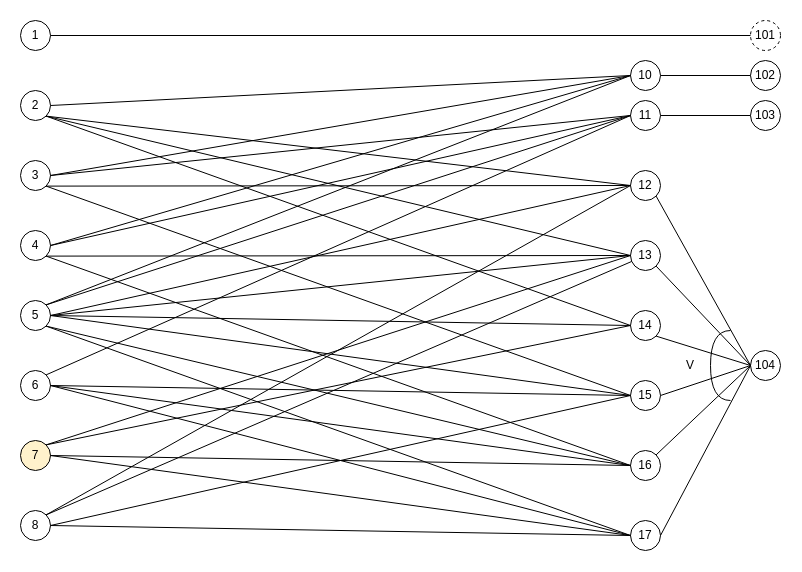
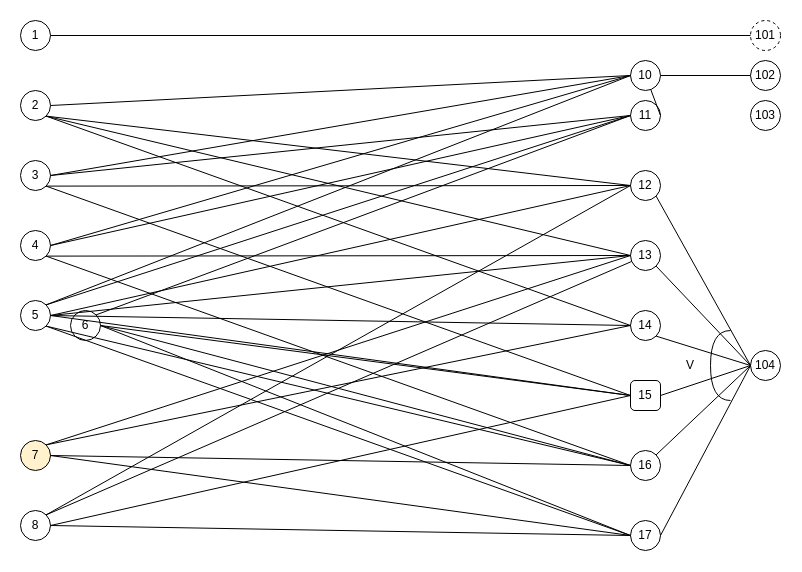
  <mxCell id="0" />
  <mxCell id="1" parent="0" />
  <mxCell id="2" value="1" style="ellipse;whiteSpace=wrap;html=1;aspect=fixed;" vertex="1" parent="1"><mxGeometry x="20" y="20" width="30" height="30" as="geometry" /></mxCell>
  <mxCell id="3" value="2" style="ellipse;whiteSpace=wrap;html=1;aspect=fixed;" vertex="1" parent="1"><mxGeometry x="20" y="90" width="30" height="30" as="geometry" /></mxCell>
  <mxCell id="4" value="3" style="ellipse;whiteSpace=wrap;html=1;aspect=fixed;" vertex="1" parent="1"><mxGeometry x="20" y="160" width="30" height="30" as="geometry" /></mxCell>
  <mxCell id="5" value="4" style="ellipse;whiteSpace=wrap;html=1;aspect=fixed;" vertex="1" parent="1"><mxGeometry x="20" y="230" width="30" height="30" as="geometry" /></mxCell>
  <mxCell id="6" value="5" style="ellipse;whiteSpace=wrap;html=1;aspect=fixed;" vertex="1" parent="1"><mxGeometry x="20" y="300" width="30" height="30" as="geometry" /></mxCell>
- <mxCell id="7" value="6" style="ellipse;whiteSpace=wrap;html=1;aspect=fixed;" vertex="1" parent="1"><mxGeometry x="20" y="370" width="30" height="30" as="geometry" /></mxCell>
+ <mxCell id="7" value="6" style="ellipse;whiteSpace=wrap;html=1;aspect=fixed;" vertex="1" parent="1"><mxGeometry x="70" y="310" width="30" height="30" as="geometry" /></mxCell>
  <mxCell id="8" value="7" style="ellipse;whiteSpace=wrap;html=1;aspect=fixed;fillColor=#fff2cc;" vertex="1" parent="1"><mxGeometry x="20" y="440" width="30" height="30" as="geometry" /></mxCell>
  <mxCell id="9" value="8" style="ellipse;whiteSpace=wrap;html=1;aspect=fixed;" vertex="1" parent="1"><mxGeometry x="20" y="510" width="30" height="30" as="geometry" /></mxCell>
  <mxCell id="10" value="101" style="ellipse;whiteSpace=wrap;html=1;aspect=fixed;dashed=1;" vertex="1" parent="1"><mxGeometry x="750" y="20" width="30" height="30" as="geometry" /></mxCell>
  <mxCell id="11" value="102" style="ellipse;whiteSpace=wrap;html=1;aspect=fixed;" vertex="1" parent="1"><mxGeometry x="750" y="60" width="30" height="30" as="geometry" /></mxCell>
  <mxCell id="12" value="103" style="ellipse;whiteSpace=wrap;html=1;aspect=fixed;" vertex="1" parent="1"><mxGeometry x="750" y="100" width="30" height="30" as="geometry" /></mxCell>
  <mxCell id="13" value="" style="endArrow=none;html=1;exitX=1;exitY=0.5;exitDx=0;exitDy=0;entryX=0;entryY=0.5;entryDx=0;entryDy=0;" edge="1" parent="1" source="2" target="10"><mxGeometry width="50" height="50" relative="1" as="geometry"><mxPoint x="370" y="290" as="sourcePoint" /><mxPoint x="420" y="240" as="targetPoint" /></mxGeometry></mxCell>
  <mxCell id="14" value="10" style="ellipse;whiteSpace=wrap;html=1;aspect=fixed;" vertex="1" parent="1"><mxGeometry x="630" y="60" width="30" height="30" as="geometry" /></mxCell>
  <mxCell id="15" value="" style="endArrow=none;html=1;exitX=1;exitY=0;exitDx=0;exitDy=0;entryX=0;entryY=0.5;entryDx=0;entryDy=0;" edge="1" parent="1" source="6" target="14"><mxGeometry width="50" height="50" relative="1" as="geometry"><mxPoint x="370" y="290" as="sourcePoint" /><mxPoint x="420" y="240" as="targetPoint" /></mxGeometry></mxCell>
  <mxCell id="16" value="" style="endArrow=none;html=1;exitX=1;exitY=0.5;exitDx=0;exitDy=0;entryX=0;entryY=0.5;entryDx=0;entryDy=0;" edge="1" parent="1" source="3" target="14"><mxGeometry width="50" height="50" relative="1" as="geometry"><mxPoint x="370" y="290" as="sourcePoint" /><mxPoint x="420" y="240" as="targetPoint" /></mxGeometry></mxCell>
  <mxCell id="17" value="" style="endArrow=none;html=1;exitX=1;exitY=0.5;exitDx=0;exitDy=0;entryX=0;entryY=0.5;entryDx=0;entryDy=0;" edge="1" parent="1" source="4" target="14"><mxGeometry width="50" height="50" relative="1" as="geometry"><mxPoint x="370" y="290" as="sourcePoint" /><mxPoint x="420" y="240" as="targetPoint" /></mxGeometry></mxCell>
  <mxCell id="18" value="" style="endArrow=none;html=1;exitX=1;exitY=0.5;exitDx=0;exitDy=0;entryX=0;entryY=0.5;entryDx=0;entryDy=0;" edge="1" parent="1" source="5" target="14"><mxGeometry width="50" height="50" relative="1" as="geometry"><mxPoint x="370" y="290" as="sourcePoint" /><mxPoint x="420" y="240" as="targetPoint" /></mxGeometry></mxCell>
  <mxCell id="19" value="" style="endArrow=none;html=1;exitX=1;exitY=0.5;exitDx=0;exitDy=0;entryX=0;entryY=0.5;entryDx=0;entryDy=0;" edge="1" parent="1" source="14" target="11"><mxGeometry width="50" height="50" relative="1" as="geometry"><mxPoint x="570" y="290" as="sourcePoint" /><mxPoint x="620" y="240" as="targetPoint" /></mxGeometry></mxCell>
  <mxCell id="20" value="11" style="ellipse;whiteSpace=wrap;html=1;aspect=fixed;" vertex="1" parent="1"><mxGeometry x="630" y="100" width="30" height="30" as="geometry" /></mxCell>
  <mxCell id="21" value="" style="endArrow=none;html=1;exitX=1;exitY=0;exitDx=0;exitDy=0;entryX=0;entryY=0.5;entryDx=0;entryDy=0;" edge="1" parent="1" source="6" target="20"><mxGeometry width="50" height="50" relative="1" as="geometry"><mxPoint x="370" y="290" as="sourcePoint" /><mxPoint x="420" y="240" as="targetPoint" /></mxGeometry></mxCell>
  <mxCell id="22" value="" style="endArrow=none;html=1;exitX=1;exitY=0;exitDx=0;exitDy=0;entryX=0;entryY=0.5;entryDx=0;entryDy=0;" edge="1" parent="1" source="7" target="20"><mxGeometry width="50" height="50" relative="1" as="geometry"><mxPoint x="370" y="290" as="sourcePoint" /><mxPoint x="420" y="240" as="targetPoint" /></mxGeometry></mxCell>
  <mxCell id="23" value="" style="endArrow=none;html=1;exitX=1;exitY=0.5;exitDx=0;exitDy=0;entryX=0;entryY=0.5;entryDx=0;entryDy=0;" edge="1" parent="1" source="4" target="20"><mxGeometry width="50" height="50" relative="1" as="geometry"><mxPoint x="370" y="290" as="sourcePoint" /><mxPoint x="420" y="240" as="targetPoint" /></mxGeometry></mxCell>
  <mxCell id="24" value="" style="endArrow=none;html=1;exitX=1;exitY=0.5;exitDx=0;exitDy=0;entryX=0;entryY=0.5;entryDx=0;entryDy=0;" edge="1" parent="1" source="5" target="20"><mxGeometry width="50" height="50" relative="1" as="geometry"><mxPoint x="370" y="290" as="sourcePoint" /><mxPoint x="420" y="240" as="targetPoint" /></mxGeometry></mxCell>
- <mxCell id="25" value="" style="endArrow=none;html=1;exitX=1;exitY=0.5;exitDx=0;exitDy=0;entryX=0;entryY=0.5;entryDx=0;entryDy=0;" edge="1" parent="1" source="20" target="12"><mxGeometry width="50" height="50" relative="1" as="geometry"><mxPoint x="370" y="290" as="sourcePoint" /><mxPoint x="420" y="240" as="targetPoint" /></mxGeometry></mxCell>
+ <mxCell id="25" value="" style="endArrow=none;html=1;exitX=1;exitY=0.5;exitDx=0;exitDy=0;" edge="1" parent="1" source="20" target="14"><mxGeometry width="50" height="50" relative="1" as="geometry"><mxPoint x="370" y="290" as="sourcePoint" /><mxPoint x="420" y="240" as="targetPoint" /></mxGeometry></mxCell>
  <mxCell id="26" value="12" style="ellipse;whiteSpace=wrap;html=1;aspect=fixed;" vertex="1" parent="1"><mxGeometry x="630" y="170" width="30" height="30" as="geometry" /></mxCell>
  <mxCell id="27" value="13" style="ellipse;whiteSpace=wrap;html=1;aspect=fixed;" vertex="1" parent="1"><mxGeometry x="630" y="240" width="30" height="30" as="geometry" /></mxCell>
  <mxCell id="28" value="14" style="ellipse;whiteSpace=wrap;html=1;aspect=fixed;" vertex="1" parent="1"><mxGeometry x="630" y="310" width="30" height="30" as="geometry" /></mxCell>
- <mxCell id="29" value="15" style="ellipse;whiteSpace=wrap;html=1;aspect=fixed;" vertex="1" parent="1"><mxGeometry x="630" y="380" width="30" height="30" as="geometry" /></mxCell>
+ <mxCell id="29" value="15" style="whiteSpace=wrap;html=1;aspect=fixed;rounded=1;" vertex="1" parent="1"><mxGeometry x="630" y="380" width="30" height="30" as="geometry" /></mxCell>
  <mxCell id="30" value="16" style="ellipse;whiteSpace=wrap;html=1;aspect=fixed;" vertex="1" parent="1"><mxGeometry x="630" y="450" width="30" height="30" as="geometry" /></mxCell>
  <mxCell id="31" value="17" style="ellipse;whiteSpace=wrap;html=1;aspect=fixed;" vertex="1" parent="1"><mxGeometry x="630" y="520" width="30" height="30" as="geometry" /></mxCell>
  <mxCell id="32" value="104" style="ellipse;whiteSpace=wrap;html=1;aspect=fixed;" vertex="1" parent="1"><mxGeometry x="750" y="350" width="30" height="30" as="geometry" /></mxCell>
  <mxCell id="33" value="" style="endArrow=none;html=1;exitX=1;exitY=0.5;exitDx=0;exitDy=0;entryX=0;entryY=0.5;entryDx=0;entryDy=0;" edge="1" parent="1" source="6" target="26"><mxGeometry width="50" height="50" relative="1" as="geometry"><mxPoint x="370" y="290" as="sourcePoint" /><mxPoint x="420" y="240" as="targetPoint" /></mxGeometry></mxCell>
  <mxCell id="34" value="" style="endArrow=none;html=1;exitX=1;exitY=1;exitDx=0;exitDy=0;entryX=0;entryY=0.5;entryDx=0;entryDy=0;" edge="1" parent="1" source="3" target="26"><mxGeometry width="50" height="50" relative="1" as="geometry"><mxPoint x="370" y="290" as="sourcePoint" /><mxPoint x="420" y="240" as="targetPoint" /></mxGeometry></mxCell>
  <mxCell id="35" value="" style="endArrow=none;html=1;exitX=1;exitY=1;exitDx=0;exitDy=0;entryX=0;entryY=0.5;entryDx=0;entryDy=0;" edge="1" parent="1" source="4" target="26"><mxGeometry width="50" height="50" relative="1" as="geometry"><mxPoint x="370" y="290" as="sourcePoint" /><mxPoint x="420" y="240" as="targetPoint" /></mxGeometry></mxCell>
  <mxCell id="36" value="" style="endArrow=none;html=1;exitX=1;exitY=0;exitDx=0;exitDy=0;entryX=0;entryY=0.5;entryDx=0;entryDy=0;" edge="1" parent="1" source="9" target="26"><mxGeometry width="50" height="50" relative="1" as="geometry"><mxPoint x="370" y="290" as="sourcePoint" /><mxPoint x="420" y="240" as="targetPoint" /></mxGeometry></mxCell>
  <mxCell id="37" value="" style="endArrow=none;html=1;exitX=1;exitY=1;exitDx=0;exitDy=0;entryX=0;entryY=0.5;entryDx=0;entryDy=0;" edge="1" parent="1" source="26" target="32"><mxGeometry width="50" height="50" relative="1" as="geometry"><mxPoint x="370" y="290" as="sourcePoint" /><mxPoint x="420" y="240" as="targetPoint" /></mxGeometry></mxCell>
  <mxCell id="38" value="" style="endArrow=none;html=1;exitX=1;exitY=0.5;exitDx=0;exitDy=0;entryX=0;entryY=0.5;entryDx=0;entryDy=0;" edge="1" parent="1" source="6" target="27"><mxGeometry width="50" height="50" relative="1" as="geometry"><mxPoint x="370" y="290" as="sourcePoint" /><mxPoint x="420" y="240" as="targetPoint" /></mxGeometry></mxCell>
  <mxCell id="39" value="" style="endArrow=none;html=1;exitX=1;exitY=1;exitDx=0;exitDy=0;entryX=0;entryY=0.5;entryDx=0;entryDy=0;" edge="1" parent="1" source="3" target="27"><mxGeometry width="50" height="50" relative="1" as="geometry"><mxPoint x="370" y="290" as="sourcePoint" /><mxPoint x="420" y="240" as="targetPoint" /></mxGeometry></mxCell>
  <mxCell id="40" value="" style="endArrow=none;html=1;exitX=1;exitY=0;exitDx=0;exitDy=0;entryX=0;entryY=0.5;entryDx=0;entryDy=0;" edge="1" parent="1" source="8" target="27"><mxGeometry width="50" height="50" relative="1" as="geometry"><mxPoint x="370" y="290" as="sourcePoint" /><mxPoint x="420" y="240" as="targetPoint" /></mxGeometry></mxCell>
  <mxCell id="41" value="" style="endArrow=none;html=1;exitX=1;exitY=1;exitDx=0;exitDy=0;entryX=0;entryY=0.5;entryDx=0;entryDy=0;" edge="1" parent="1" source="5" target="27"><mxGeometry width="50" height="50" relative="1" as="geometry"><mxPoint x="370" y="290" as="sourcePoint" /><mxPoint x="420" y="240" as="targetPoint" /></mxGeometry></mxCell>
  <mxCell id="42" value="" style="endArrow=none;html=1;exitX=0;exitY=0.5;exitDx=0;exitDy=0;entryX=1;entryY=1;entryDx=0;entryDy=0;" edge="1" parent="1" source="32" target="27"><mxGeometry width="50" height="50" relative="1" as="geometry"><mxPoint x="370" y="290" as="sourcePoint" /><mxPoint x="420" y="240" as="targetPoint" /></mxGeometry></mxCell>
  <mxCell id="43" value="" style="endArrow=none;html=1;exitX=1;exitY=0.5;exitDx=0;exitDy=0;entryX=0;entryY=0.5;entryDx=0;entryDy=0;" edge="1" parent="1" source="31" target="32"><mxGeometry width="50" height="50" relative="1" as="geometry"><mxPoint x="370" y="290" as="sourcePoint" /><mxPoint x="420" y="240" as="targetPoint" /></mxGeometry></mxCell>
  <mxCell id="44" value="" style="endArrow=none;html=1;exitX=1;exitY=0;exitDx=0;exitDy=0;entryX=0;entryY=0.5;entryDx=0;entryDy=0;" edge="1" parent="1" source="30" target="32"><mxGeometry width="50" height="50" relative="1" as="geometry"><mxPoint x="370" y="290" as="sourcePoint" /><mxPoint x="420" y="240" as="targetPoint" /></mxGeometry></mxCell>
  <mxCell id="45" value="" style="endArrow=none;html=1;exitX=1;exitY=0.5;exitDx=0;exitDy=0;entryX=0;entryY=0.5;entryDx=0;entryDy=0;" edge="1" parent="1" source="29" target="32"><mxGeometry width="50" height="50" relative="1" as="geometry"><mxPoint x="370" y="290" as="sourcePoint" /><mxPoint x="420" y="240" as="targetPoint" /></mxGeometry></mxCell>
  <mxCell id="46" value="" style="endArrow=none;html=1;exitX=1;exitY=1;exitDx=0;exitDy=0;entryX=0;entryY=0.5;entryDx=0;entryDy=0;" edge="1" parent="1" source="28" target="32"><mxGeometry width="50" height="50" relative="1" as="geometry"><mxPoint x="370" y="290" as="sourcePoint" /><mxPoint x="420" y="240" as="targetPoint" /></mxGeometry></mxCell>
  <mxCell id="47" value="" style="endArrow=none;html=1;exitX=1;exitY=0.5;exitDx=0;exitDy=0;entryX=0;entryY=0.5;entryDx=0;entryDy=0;" edge="1" parent="1" source="6" target="28"><mxGeometry width="50" height="50" relative="1" as="geometry"><mxPoint x="370" y="290" as="sourcePoint" /><mxPoint x="420" y="240" as="targetPoint" /></mxGeometry></mxCell>
  <mxCell id="48" value="" style="endArrow=none;html=1;exitX=1;exitY=1;exitDx=0;exitDy=0;entryX=0;entryY=0.5;entryDx=0;entryDy=0;" edge="1" parent="1" source="3" target="28"><mxGeometry width="50" height="50" relative="1" as="geometry"><mxPoint x="370" y="290" as="sourcePoint" /><mxPoint x="420" y="240" as="targetPoint" /></mxGeometry></mxCell>
  <mxCell id="49" value="" style="endArrow=none;html=1;exitX=1;exitY=0;exitDx=0;exitDy=0;entryX=0;entryY=0.5;entryDx=0;entryDy=0;" edge="1" parent="1" source="8" target="28"><mxGeometry width="50" height="50" relative="1" as="geometry"><mxPoint x="370" y="290" as="sourcePoint" /><mxPoint x="420" y="240" as="targetPoint" /></mxGeometry></mxCell>
  <mxCell id="50" value="" style="endArrow=none;html=1;exitX=1;exitY=0;exitDx=0;exitDy=0;" edge="1" parent="1" source="9" target="27"><mxGeometry width="50" height="50" relative="1" as="geometry"><mxPoint x="380" y="300" as="sourcePoint" /><mxPoint x="430" y="250" as="targetPoint" /></mxGeometry></mxCell>
  <mxCell id="51" value="" style="endArrow=none;html=1;exitX=1;exitY=0.5;exitDx=0;exitDy=0;entryX=0;entryY=0.5;entryDx=0;entryDy=0;" edge="1" parent="1" source="6" target="29"><mxGeometry width="50" height="50" relative="1" as="geometry"><mxPoint x="390" y="310" as="sourcePoint" /><mxPoint x="440" y="260" as="targetPoint" /></mxGeometry></mxCell>
  <mxCell id="52" value="" style="endArrow=none;html=1;exitX=1;exitY=0.5;exitDx=0;exitDy=0;entryX=0;entryY=0.5;entryDx=0;entryDy=0;" edge="1" parent="1" source="7" target="29"><mxGeometry width="50" height="50" relative="1" as="geometry"><mxPoint x="400" y="320" as="sourcePoint" /><mxPoint x="450" y="270" as="targetPoint" /></mxGeometry></mxCell>
  <mxCell id="53" value="" style="endArrow=none;html=1;exitX=1;exitY=1;exitDx=0;exitDy=0;entryX=0;entryY=0.5;entryDx=0;entryDy=0;" edge="1" parent="1" source="4" target="29"><mxGeometry width="50" height="50" relative="1" as="geometry"><mxPoint x="410" y="330" as="sourcePoint" /><mxPoint x="460" y="280" as="targetPoint" /></mxGeometry></mxCell>
  <mxCell id="54" value="" style="endArrow=none;html=1;exitX=1;exitY=0.5;exitDx=0;exitDy=0;entryX=0;entryY=0.5;entryDx=0;entryDy=0;" edge="1" parent="1" source="9" target="29"><mxGeometry width="50" height="50" relative="1" as="geometry"><mxPoint x="420" y="340" as="sourcePoint" /><mxPoint x="470" y="290" as="targetPoint" /></mxGeometry></mxCell>
  <mxCell id="55" value="" style="endArrow=none;html=1;exitX=1;exitY=1;exitDx=0;exitDy=0;entryX=0;entryY=0.5;entryDx=0;entryDy=0;" edge="1" parent="1" source="6" target="30"><mxGeometry width="50" height="50" relative="1" as="geometry"><mxPoint x="430" y="350" as="sourcePoint" /><mxPoint x="480" y="300" as="targetPoint" /></mxGeometry></mxCell>
  <mxCell id="56" value="" style="endArrow=none;html=1;exitX=1;exitY=0.5;exitDx=0;exitDy=0;entryX=0;entryY=0.5;entryDx=0;entryDy=0;" edge="1" parent="1" source="7" target="30"><mxGeometry width="50" height="50" relative="1" as="geometry"><mxPoint x="440" y="360" as="sourcePoint" /><mxPoint x="490" y="310" as="targetPoint" /></mxGeometry></mxCell>
  <mxCell id="57" value="" style="endArrow=none;html=1;exitX=1;exitY=0.5;exitDx=0;exitDy=0;entryX=0;entryY=0.5;entryDx=0;entryDy=0;" edge="1" parent="1" source="8" target="30"><mxGeometry width="50" height="50" relative="1" as="geometry"><mxPoint x="450" y="370" as="sourcePoint" /><mxPoint x="500" y="320" as="targetPoint" /></mxGeometry></mxCell>
  <mxCell id="58" value="" style="endArrow=none;html=1;exitX=1;exitY=1;exitDx=0;exitDy=0;entryX=0;entryY=0.5;entryDx=0;entryDy=0;" edge="1" parent="1" source="5" target="30"><mxGeometry width="50" height="50" relative="1" as="geometry"><mxPoint x="50" y="170" as="sourcePoint" /><mxPoint x="510" y="330" as="targetPoint" /></mxGeometry></mxCell>
  <mxCell id="59" value="" style="endArrow=none;html=1;exitX=1;exitY=1;exitDx=0;exitDy=0;entryX=0;entryY=0.5;entryDx=0;entryDy=0;" edge="1" parent="1" source="6" target="31"><mxGeometry width="50" height="50" relative="1" as="geometry"><mxPoint x="470" y="390" as="sourcePoint" /><mxPoint x="520" y="340" as="targetPoint" /></mxGeometry></mxCell>
  <mxCell id="60" value="" style="endArrow=none;html=1;exitX=1;exitY=0.5;exitDx=0;exitDy=0;entryX=0;entryY=0.5;entryDx=0;entryDy=0;" edge="1" parent="1" source="7" target="31"><mxGeometry width="50" height="50" relative="1" as="geometry"><mxPoint x="480" y="400" as="sourcePoint" /><mxPoint x="530" y="350" as="targetPoint" /></mxGeometry></mxCell>
  <mxCell id="61" value="" style="endArrow=none;html=1;exitX=1;exitY=0.5;exitDx=0;exitDy=0;entryX=0;entryY=0.5;entryDx=0;entryDy=0;" edge="1" parent="1" source="8" target="31"><mxGeometry width="50" height="50" relative="1" as="geometry"><mxPoint x="490" y="410" as="sourcePoint" /><mxPoint x="540" y="360" as="targetPoint" /></mxGeometry></mxCell>
  <mxCell id="62" value="" style="endArrow=none;html=1;exitX=1;exitY=0.5;exitDx=0;exitDy=0;entryX=0;entryY=0.5;entryDx=0;entryDy=0;" edge="1" parent="1" source="9" target="31"><mxGeometry width="50" height="50" relative="1" as="geometry"><mxPoint x="500" y="420" as="sourcePoint" /><mxPoint x="550" y="370" as="targetPoint" /></mxGeometry></mxCell>
  <mxCell id="63" value="" style="endArrow=none;html=1;rounded=1;jumpStyle=none;targetPerimeterSpacing=5;shadow=0;comic=0;edgeStyle=orthogonalEdgeStyle;curved=1;" edge="1" parent="1"><mxGeometry width="50" height="50" relative="1" as="geometry"><mxPoint x="710" y="365" as="sourcePoint" /><mxPoint x="730" y="330" as="targetPoint" /><Array as="points"><mxPoint x="710" y="330" /></Array></mxGeometry></mxCell>
  <mxCell id="64" value="V" style="text;html=1;strokeColor=none;fillColor=none;align=center;verticalAlign=middle;whiteSpace=wrap;rounded=0;" vertex="1" parent="1"><mxGeometry x="680" y="355" width="20" height="20" as="geometry" /></mxCell>
  <mxCell id="65" value="" style="endArrow=none;html=1;rounded=1;jumpStyle=none;targetPerimeterSpacing=5;shadow=0;comic=0;edgeStyle=orthogonalEdgeStyle;curved=1;" edge="1" parent="1"><mxGeometry width="50" height="50" relative="1" as="geometry"><mxPoint x="730" y="400" as="sourcePoint" /><mxPoint x="710" y="365" as="targetPoint" /><Array as="points"><mxPoint x="710" y="400" /><mxPoint x="710" y="365" /></Array></mxGeometry></mxCell>
